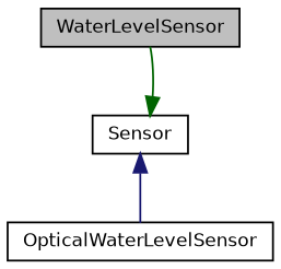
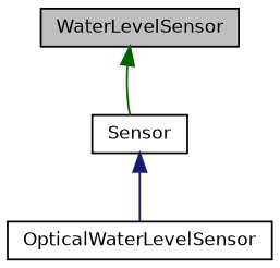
  digraph {
    fontname="DejaVu Sans"
    node [color=black fillcolor=white fontname="DejaVu Sans" fontsize=10 shape=record style=filled]
    edge [dir=back fontname="DejaVu Sans" fontsize=10 labelfontname=Helvetica labelfontsize=10 style=solid]
    n1 [fillcolor=grey75 fontcolor=black height=0.2 label=WaterLevelSensor width=0.4]
    n2 [height=0.2 label=OpticalWaterLevelSensor width=0.4]
    n3 [height=0.2 label=Sensor width=0.4]
-   n3 -> n1 [color=darkgreen]
+   n1 -> n3 [color=darkgreen]
    n3 -> n2 [color=midnightblue]
  }
